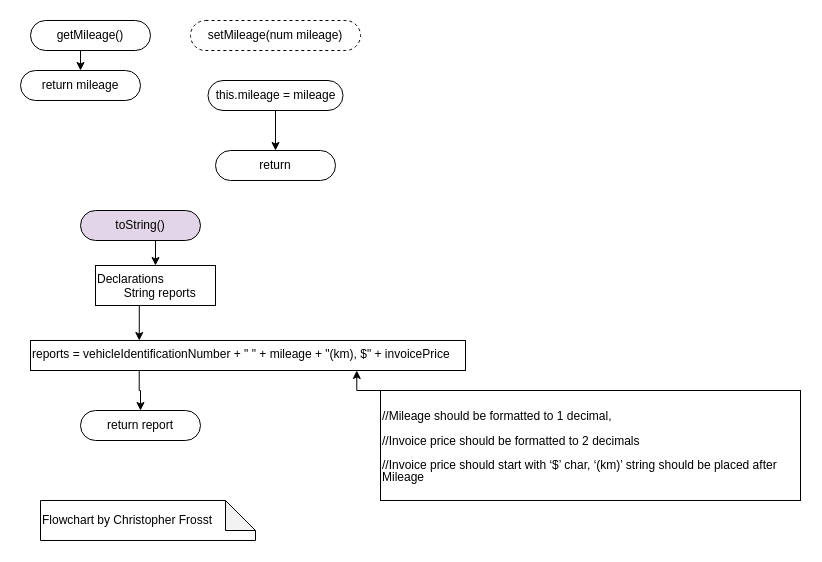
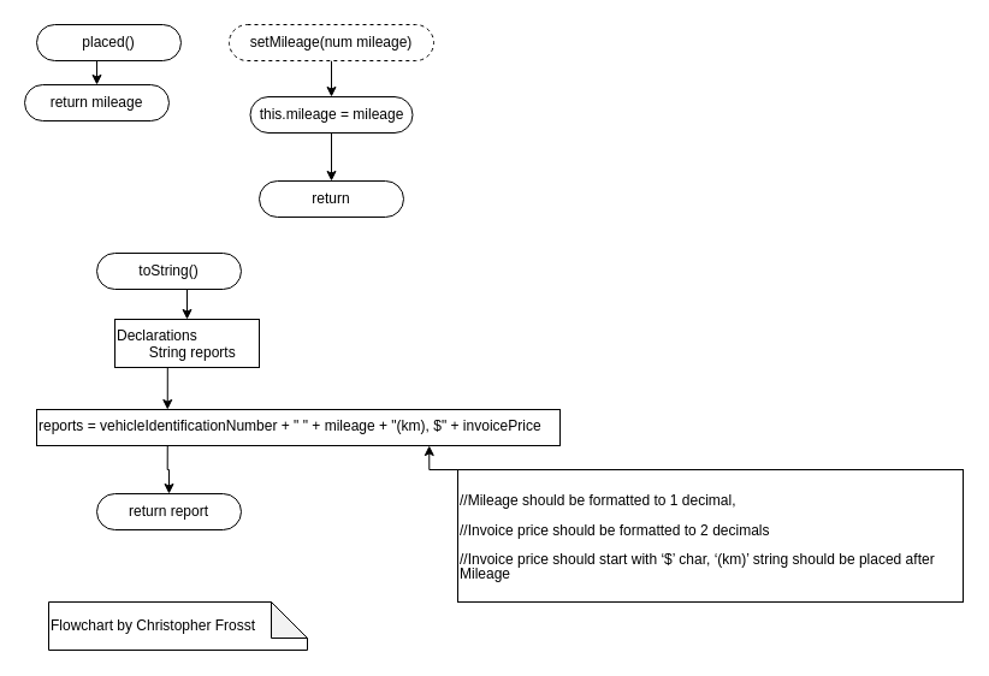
  <mxCell id="0" />
  <mxCell id="1" parent="0" />
  <mxCell id="2" style="edgeStyle=orthogonalEdgeStyle;rounded=0;orthogonalLoop=1;jettySize=auto;html=1;exitX=0.5;exitY=1;exitDx=0;exitDy=0;entryX=0.5;entryY=0;entryDx=0;entryDy=0;" parent="1" source="3" target="4" edge="1"><mxGeometry relative="1" as="geometry" /></mxCell>
- <mxCell id="3" value="getMileage()" style="rounded=1;whiteSpace=wrap;html=1;arcSize=50;" parent="1" vertex="1"><mxGeometry x="30" y="20" width="120" height="30" as="geometry" /></mxCell>
+ <mxCell id="3" value="placed()" style="rounded=1;whiteSpace=wrap;html=1;arcSize=50;" parent="1" vertex="1"><mxGeometry x="30" y="20" width="120" height="30" as="geometry" /></mxCell>
  <mxCell id="4" value="return mileage" style="rounded=1;whiteSpace=wrap;html=1;arcSize=50;" parent="1" vertex="1"><mxGeometry x="20" y="70" width="120" height="30" as="geometry" /></mxCell>
+ <mxCell id="5" style="edgeStyle=orthogonalEdgeStyle;rounded=0;orthogonalLoop=1;jettySize=auto;html=1;exitX=0.5;exitY=1;exitDx=0;exitDy=0;entryX=0.5;entryY=0;entryDx=0;entryDy=0;" parent="1" source="6" target="8" edge="1"><mxGeometry relative="1" as="geometry" /></mxCell>
  <mxCell id="6" value="setMileage(num mileage)" style="rounded=1;whiteSpace=wrap;html=1;arcSize=50;dashed=1;" parent="1" vertex="1"><mxGeometry x="190" y="20" width="170" height="30" as="geometry" /></mxCell>
  <mxCell id="7" style="edgeStyle=orthogonalEdgeStyle;rounded=0;orthogonalLoop=1;jettySize=auto;html=1;exitX=0.5;exitY=1;exitDx=0;exitDy=0;entryX=0.5;entryY=0;entryDx=0;entryDy=0;" parent="1" source="8" target="9" edge="1"><mxGeometry relative="1" as="geometry" /></mxCell>
  <mxCell id="8" value="this.mileage = mileage" style="rounded=1;whiteSpace=wrap;html=1;arcSize=50;" parent="1" vertex="1"><mxGeometry x="207.5" y="80" width="135" height="30" as="geometry" /></mxCell>
  <mxCell id="9" value="return" style="rounded=1;whiteSpace=wrap;html=1;arcSize=50;" parent="1" vertex="1"><mxGeometry x="215" y="150" width="120" height="30" as="geometry" /></mxCell>
  <mxCell id="10" style="edgeStyle=orthogonalEdgeStyle;rounded=0;orthogonalLoop=1;jettySize=auto;html=1;exitX=0.5;exitY=1;exitDx=0;exitDy=0;entryX=0.5;entryY=0;entryDx=0;entryDy=0;" parent="1" source="11" target="14" edge="1"><mxGeometry relative="1" as="geometry" /></mxCell>
- <mxCell id="11" value="toString()" style="rounded=1;whiteSpace=wrap;html=1;arcSize=50;fillColor=#e1d5e7;" parent="1" vertex="1"><mxGeometry x="80" y="210" width="120" height="30" as="geometry" /></mxCell>
+ <mxCell id="11" value="toString()" style="rounded=1;whiteSpace=wrap;html=1;arcSize=50;" parent="1" vertex="1"><mxGeometry x="80" y="210" width="120" height="30" as="geometry" /></mxCell>
  <mxCell id="12" value="return report" style="rounded=1;whiteSpace=wrap;html=1;arcSize=50;" parent="1" vertex="1"><mxGeometry x="80" y="410" width="120" height="30" as="geometry" /></mxCell>
  <mxCell id="13" style="edgeStyle=orthogonalEdgeStyle;rounded=0;orthogonalLoop=1;jettySize=auto;html=1;exitX=0.5;exitY=1;exitDx=0;exitDy=0;entryX=0.25;entryY=0;entryDx=0;entryDy=0;" parent="1" source="14" target="16" edge="1"><mxGeometry relative="1" as="geometry" /></mxCell>
  <mxCell id="14" value="Declarations&lt;br&gt;&lt;span style=&quot;white-space: pre;&quot;&gt;&#09;&lt;/span&gt;String reports" style="rounded=0;whiteSpace=wrap;html=1;align=left;verticalAlign=top;" parent="1" vertex="1"><mxGeometry x="95" y="265" width="120" height="40" as="geometry" /></mxCell>
  <mxCell id="15" style="edgeStyle=orthogonalEdgeStyle;rounded=0;orthogonalLoop=1;jettySize=auto;html=1;exitX=0.25;exitY=1;exitDx=0;exitDy=0;entryX=0.5;entryY=0;entryDx=0;entryDy=0;" parent="1" source="16" target="12" edge="1"><mxGeometry relative="1" as="geometry" /></mxCell>
  <mxCell id="16" value="reports = vehicleIdentificationNumber + &quot; &quot; + mileage + &quot;(km), $&quot; + invoicePrice" style="rounded=0;whiteSpace=wrap;html=1;align=left;verticalAlign=top;" parent="1" vertex="1"><mxGeometry x="30" y="340" width="435" height="30" as="geometry" /></mxCell>
  <mxCell id="17" value="Flowchart by Christopher Frosst" style="shape=note;whiteSpace=wrap;html=1;backgroundOutline=1;darkOpacity=0.05;align=left;" vertex="1" parent="1"><mxGeometry x="40" y="500" width="215" height="40" as="geometry" /></mxCell>
  <mxCell id="18" style="edgeStyle=orthogonalEdgeStyle;rounded=0;orthogonalLoop=1;jettySize=auto;html=1;exitX=0;exitY=0;exitDx=0;exitDy=0;entryX=0.75;entryY=1;entryDx=0;entryDy=0;" edge="1" parent="1" source="19" target="16"><mxGeometry relative="1" as="geometry" /></mxCell>
  <mxCell id="19" value="&lt;p class=&quot;MsoNormal&quot;&gt;//Mileage&amp;nbsp;&lt;span style=&quot;background-color: initial;&quot;&gt;should be formatted to 1 decimal,&amp;nbsp;&lt;/span&gt;&lt;/p&gt;&lt;p style=&quot;line-height: 100%;&quot; class=&quot;MsoNormal&quot;&gt;&lt;span style=&quot;background-color: initial;&quot;&gt;//Invoice price should be formatted to 2&amp;nbsp;&lt;/span&gt;&lt;span style=&quot;background-color: initial;&quot;&gt;decimals&amp;nbsp;&lt;/span&gt;&lt;/p&gt;&lt;p style=&quot;line-height: 100%;&quot; class=&quot;MsoNormal&quot;&gt;&lt;span style=&quot;background-color: initial;&quot;&gt;//Invoice price should start with ‘$’ char, ‘(km)’ string should be&amp;nbsp;&lt;/span&gt;&lt;span style=&quot;background-color: initial;&quot;&gt;placed after Mileage&lt;/span&gt;&lt;/p&gt;" style="rounded=0;whiteSpace=wrap;html=1;align=left;verticalAlign=top;" vertex="1" parent="1"><mxGeometry x="380" y="390" width="420" height="110" as="geometry" /></mxCell>
